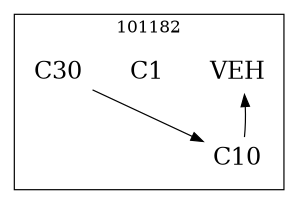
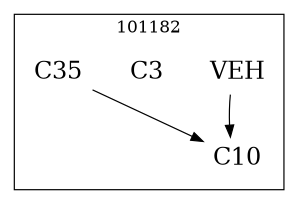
  strict digraph {
    node [fontsize=20 shape=plaintext]
    n1 [label=VEH]
    n2 [label=C10]
-   n3 [label=C1]
-   n4 [label=C30]
+   n3 [label=C3]
+   n4 [label=C35]
    subgraph cluster_1 {
      label=101182
      labeldoc=t
      n1
      n2
      n3
      n4
    }
-   n2 -> n1
+   n1 -> n2
    n4 -> n2
  }
